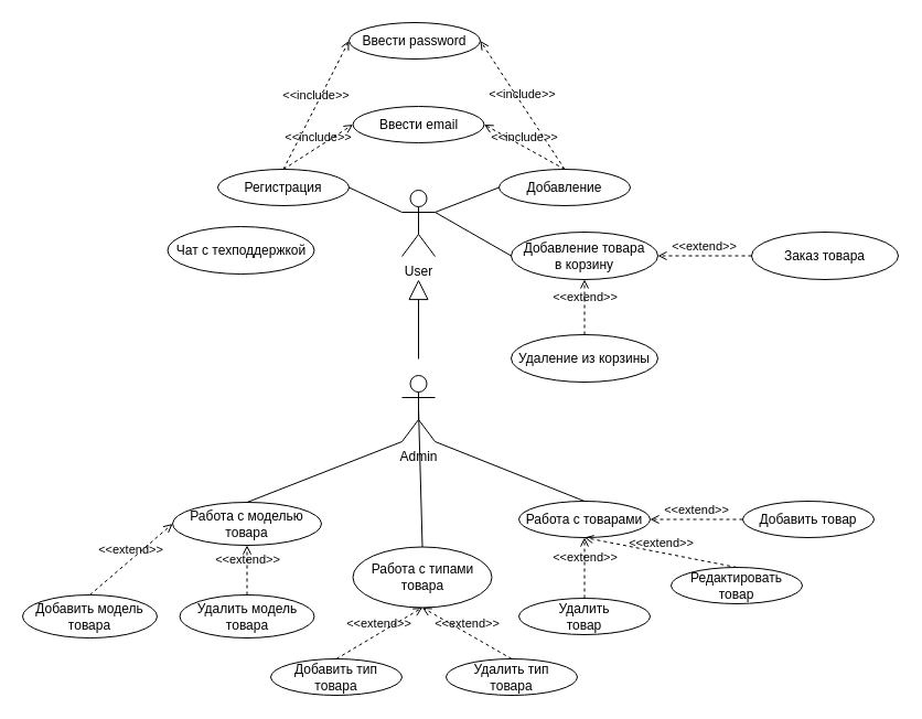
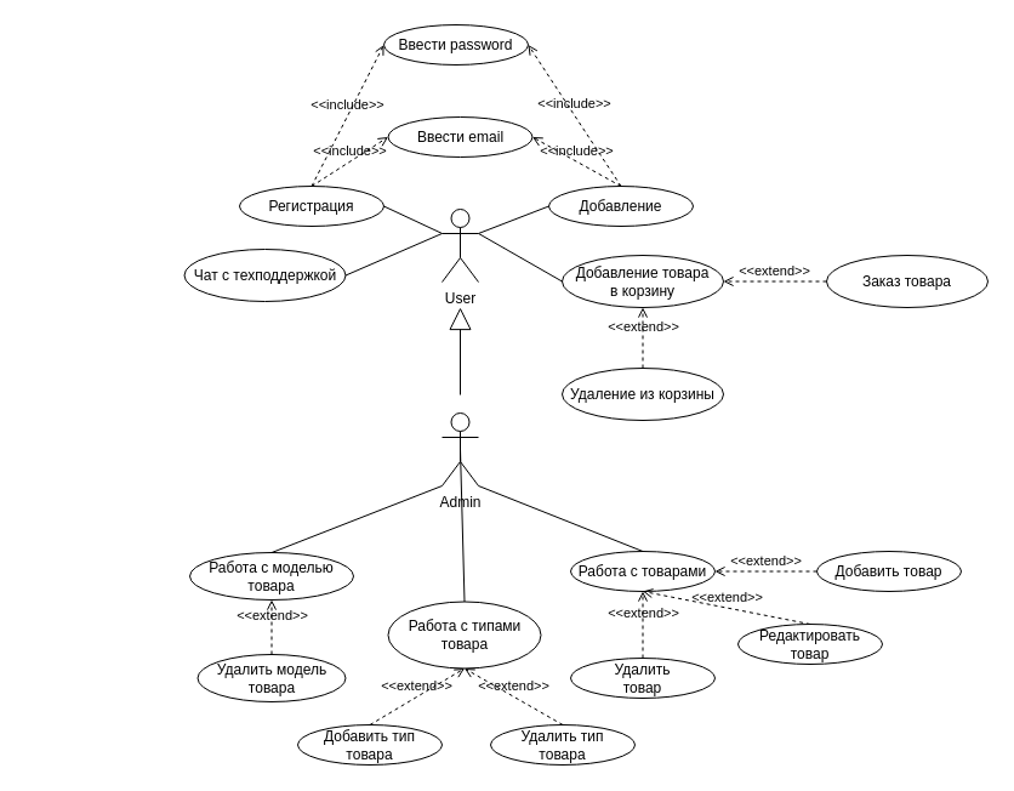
  <mxCell id="0" />
  <mxCell id="1" parent="0" />
  <mxCell id="2" value="User" style="shape=umlActor;verticalLabelPosition=bottom;verticalAlign=top;html=1;outlineConnect=0;" vertex="1" parent="1"><mxGeometry x="364" y="172" width="30" height="60" as="geometry" /></mxCell>
  <mxCell id="3" value="Admin" style="shape=umlActor;verticalLabelPosition=bottom;verticalAlign=top;html=1;outlineConnect=0;" vertex="1" parent="1"><mxGeometry x="364" y="340" width="30" height="60" as="geometry" /></mxCell>
  <mxCell id="4" value="Добавление" style="ellipse;whiteSpace=wrap;html=1;" vertex="1" parent="1"><mxGeometry x="452" y="153" width="119" height="33" as="geometry" /></mxCell>
  <mxCell id="5" value="Регистрация" style="ellipse;whiteSpace=wrap;html=1;" vertex="1" parent="1"><mxGeometry x="197" y="153" width="119" height="33" as="geometry" /></mxCell>
  <mxCell id="6" value="&amp;lt;&amp;lt;include&amp;gt;&amp;gt;" style="html=1;verticalAlign=bottom;labelBackgroundColor=none;endArrow=open;endFill=0;dashed=1;rounded=0;exitX=0.5;exitY=0;exitDx=0;exitDy=0;entryX=0;entryY=0.5;entryDx=0;entryDy=0;" edge="1" parent="1" source="5" target="10"><mxGeometry width="160" relative="1" as="geometry"><mxPoint x="566" y="468" as="sourcePoint" /><mxPoint x="726" y="468" as="targetPoint" /></mxGeometry></mxCell>
  <mxCell id="7" value="" style="endArrow=none;html=1;rounded=0;entryX=0;entryY=0.333;entryDx=0;entryDy=0;entryPerimeter=0;exitX=1;exitY=0.5;exitDx=0;exitDy=0;" edge="1" parent="1" source="5" target="2"><mxGeometry width="50" height="50" relative="1" as="geometry"><mxPoint x="228" y="438" as="sourcePoint" /><mxPoint x="278" y="388" as="targetPoint" /></mxGeometry></mxCell>
  <mxCell id="8" value="" style="endArrow=none;html=1;rounded=0;entryX=1;entryY=0.333;entryDx=0;entryDy=0;entryPerimeter=0;exitX=0;exitY=0.5;exitDx=0;exitDy=0;" edge="1" parent="1" source="4" target="2"><mxGeometry width="50" height="50" relative="1" as="geometry"><mxPoint x="455" y="225" as="sourcePoint" /><mxPoint x="503" y="248" as="targetPoint" /></mxGeometry></mxCell>
  <mxCell id="9" value="Ввести email" style="ellipse;whiteSpace=wrap;html=1;" vertex="1" parent="1"><mxGeometry x="319.5" y="96" width="119" height="33" as="geometry" /></mxCell>
  <mxCell id="10" value="Ввести password" style="ellipse;whiteSpace=wrap;html=1;" vertex="1" parent="1"><mxGeometry x="316" y="20" width="119" height="33" as="geometry" /></mxCell>
  <mxCell id="11" value="&amp;lt;&amp;lt;include&amp;gt;&amp;gt;" style="html=1;verticalAlign=bottom;labelBackgroundColor=none;endArrow=open;endFill=0;dashed=1;rounded=0;exitX=0.5;exitY=0;exitDx=0;exitDy=0;entryX=0;entryY=0.5;entryDx=0;entryDy=0;" edge="1" parent="1" source="5" target="9"><mxGeometry width="160" relative="1" as="geometry"><mxPoint x="135" y="480" as="sourcePoint" /><mxPoint x="295" y="480" as="targetPoint" /></mxGeometry></mxCell>
  <mxCell id="12" value="&amp;lt;&amp;lt;include&amp;gt;&amp;gt;" style="html=1;verticalAlign=bottom;labelBackgroundColor=none;endArrow=open;endFill=0;dashed=1;rounded=0;exitX=0.5;exitY=0;exitDx=0;exitDy=0;entryX=1;entryY=0.5;entryDx=0;entryDy=0;" edge="1" parent="1" source="4" target="10"><mxGeometry width="160" relative="1" as="geometry"><mxPoint x="633" y="159" as="sourcePoint" /><mxPoint x="793" y="159" as="targetPoint" /></mxGeometry></mxCell>
  <mxCell id="13" value="&amp;lt;&amp;lt;include&amp;gt;&amp;gt;" style="html=1;verticalAlign=bottom;labelBackgroundColor=none;endArrow=open;endFill=0;dashed=1;rounded=0;exitX=0.5;exitY=0;exitDx=0;exitDy=0;entryX=1;entryY=0.5;entryDx=0;entryDy=0;" edge="1" parent="1" source="4" target="9"><mxGeometry width="160" relative="1" as="geometry"><mxPoint x="494" y="313" as="sourcePoint" /><mxPoint x="654" y="313" as="targetPoint" /></mxGeometry></mxCell>
  <mxCell id="14" value="Добавить товар" style="ellipse;whiteSpace=wrap;html=1;" vertex="1" parent="1"><mxGeometry x="673" y="454" width="119" height="33" as="geometry" /></mxCell>
  <mxCell id="15" value="Редактировать&lt;div&gt;товар&lt;/div&gt;" style="ellipse;whiteSpace=wrap;html=1;" vertex="1" parent="1"><mxGeometry x="608" y="514" width="119" height="33" as="geometry" /></mxCell>
  <mxCell id="16" value="Удалить&lt;div&gt;товар&lt;/div&gt;" style="ellipse;whiteSpace=wrap;html=1;" vertex="1" parent="1"><mxGeometry x="470" y="542" width="119" height="33" as="geometry" /></mxCell>
  <mxCell id="17" value="Добавить тип&lt;div&gt;товара&lt;/div&gt;" style="ellipse;whiteSpace=wrap;html=1;" vertex="1" parent="1"><mxGeometry x="245" y="597" width="119" height="33" as="geometry" /></mxCell>
  <mxCell id="18" value="Удалить тип&lt;div&gt;товара&lt;/div&gt;" style="ellipse;whiteSpace=wrap;html=1;" vertex="1" parent="1"><mxGeometry x="404" y="597" width="119" height="33" as="geometry" /></mxCell>
  <mxCell id="19" value="Удалить модель&lt;div&gt;товара&lt;/div&gt;" style="ellipse;whiteSpace=wrap;html=1;" vertex="1" parent="1"><mxGeometry x="162.5" y="539" width="122" height="39" as="geometry" /></mxCell>
- <mxCell id="20" value="Добавить модель&lt;div&gt;товара&lt;/div&gt;" style="ellipse;whiteSpace=wrap;html=1;" vertex="1" parent="1"><mxGeometry x="20" y="539" width="122" height="39" as="geometry" /></mxCell>
  <mxCell id="21" value="Работа с товарами" style="ellipse;whiteSpace=wrap;html=1;" vertex="1" parent="1"><mxGeometry x="470" y="454" width="119" height="33" as="geometry" /></mxCell>
  <mxCell id="22" value="&amp;lt;&amp;lt;extend&amp;gt;&amp;gt;" style="html=1;verticalAlign=bottom;labelBackgroundColor=none;endArrow=open;endFill=0;dashed=1;rounded=0;exitX=0;exitY=0.5;exitDx=0;exitDy=0;entryX=1;entryY=0.5;entryDx=0;entryDy=0;" edge="1" parent="1" source="14" target="21"><mxGeometry width="160" relative="1" as="geometry"><mxPoint x="538.5" y="611" as="sourcePoint" /><mxPoint x="625" y="485" as="targetPoint" /></mxGeometry></mxCell>
  <mxCell id="23" value="&amp;lt;&amp;lt;extend&amp;gt;&amp;gt;" style="html=1;verticalAlign=bottom;labelBackgroundColor=none;endArrow=open;endFill=0;dashed=1;rounded=0;exitX=0.5;exitY=0;exitDx=0;exitDy=0;entryX=0.5;entryY=1;entryDx=0;entryDy=0;" edge="1" parent="1" source="16" target="21"><mxGeometry width="160" relative="1" as="geometry"><mxPoint x="807" y="562" as="sourcePoint" /><mxPoint x="524" y="518" as="targetPoint" /></mxGeometry></mxCell>
  <mxCell id="24" value="&amp;lt;&amp;lt;extend&amp;gt;&amp;gt;" style="html=1;verticalAlign=bottom;labelBackgroundColor=none;endArrow=open;endFill=0;dashed=1;rounded=0;entryX=0.5;entryY=1;entryDx=0;entryDy=0;exitX=0.5;exitY=0;exitDx=0;exitDy=0;" edge="1" parent="1" source="19" target="32"><mxGeometry width="160" relative="1" as="geometry"><mxPoint x="894" y="339" as="sourcePoint" /><mxPoint x="1054" y="339" as="targetPoint" /></mxGeometry></mxCell>
  <mxCell id="25" value="&amp;lt;&amp;lt;extend&amp;gt;&amp;gt;" style="html=1;verticalAlign=bottom;labelBackgroundColor=none;endArrow=open;endFill=0;dashed=1;rounded=0;entryX=0.5;entryY=1;entryDx=0;entryDy=0;exitX=0.5;exitY=0;exitDx=0;exitDy=0;" edge="1" parent="1" source="17" target="28"><mxGeometry width="160" relative="1" as="geometry"><mxPoint x="151" y="696" as="sourcePoint" /><mxPoint x="311" y="696" as="targetPoint" /></mxGeometry></mxCell>
  <mxCell id="26" value="&amp;lt;&amp;lt;extend&amp;gt;&amp;gt;" style="html=1;verticalAlign=bottom;labelBackgroundColor=none;endArrow=open;endFill=0;dashed=1;rounded=0;entryX=0.5;entryY=1;entryDx=0;entryDy=0;exitX=0.5;exitY=0;exitDx=0;exitDy=0;" edge="1" parent="1" source="18" target="28"><mxGeometry width="160" relative="1" as="geometry"><mxPoint x="247" y="615" as="sourcePoint" /><mxPoint x="407" y="615" as="targetPoint" /></mxGeometry></mxCell>
  <mxCell id="27" value="&amp;lt;&amp;lt;extend&amp;gt;&amp;gt;" style="html=1;verticalAlign=bottom;labelBackgroundColor=none;endArrow=open;endFill=0;dashed=1;rounded=0;exitX=0.5;exitY=0;exitDx=0;exitDy=0;entryX=0.5;entryY=1;entryDx=0;entryDy=0;" edge="1" parent="1" source="15" target="21"><mxGeometry width="160" relative="1" as="geometry"><mxPoint x="582.5" y="435" as="sourcePoint" /><mxPoint x="566" y="501" as="targetPoint" /></mxGeometry></mxCell>
  <mxCell id="28" value="Работа с типами&lt;div&gt;товара&lt;/div&gt;" style="ellipse;whiteSpace=wrap;html=1;" vertex="1" parent="1"><mxGeometry x="319.5" y="495.5" width="126" height="55" as="geometry" /></mxCell>
  <mxCell id="29" value="" style="endArrow=none;html=1;rounded=0;entryX=1;entryY=1;entryDx=0;entryDy=0;entryPerimeter=0;exitX=0.5;exitY=0;exitDx=0;exitDy=0;" edge="1" parent="1" source="21" target="3"><mxGeometry width="50" height="50" relative="1" as="geometry"><mxPoint x="503.5" y="404" as="sourcePoint" /><mxPoint x="445.5" y="427" as="targetPoint" /></mxGeometry></mxCell>
  <mxCell id="30" value="" style="endArrow=none;html=1;rounded=0;entryX=0.5;entryY=0.5;entryDx=0;entryDy=0;entryPerimeter=0;exitX=0.5;exitY=0;exitDx=0;exitDy=0;" edge="1" parent="1" source="28" target="3"><mxGeometry width="50" height="50" relative="1" as="geometry"><mxPoint x="540" y="549.5" as="sourcePoint" /><mxPoint x="404" y="495.5" as="targetPoint" /></mxGeometry></mxCell>
  <mxCell id="31" style="edgeStyle=orthogonalEdgeStyle;rounded=0;orthogonalLoop=1;jettySize=auto;html=1;exitX=0.5;exitY=1;exitDx=0;exitDy=0;" edge="1" parent="1" source="14" target="14"><mxGeometry relative="1" as="geometry" /></mxCell>
  <mxCell id="32" value="Работа с моделью&lt;div&gt;товара&lt;/div&gt;" style="ellipse;whiteSpace=wrap;html=1;" vertex="1" parent="1"><mxGeometry x="156" y="455" width="135" height="39" as="geometry" /></mxCell>
  <mxCell id="33" value="" style="endArrow=none;html=1;rounded=0;entryX=0;entryY=1;entryDx=0;entryDy=0;entryPerimeter=0;exitX=0.5;exitY=0;exitDx=0;exitDy=0;" edge="1" parent="1" source="32" target="3"><mxGeometry width="50" height="50" relative="1" as="geometry"><mxPoint x="627" y="390" as="sourcePoint" /><mxPoint x="491" y="336" as="targetPoint" /></mxGeometry></mxCell>
- <mxCell id="34" value="&amp;lt;&amp;lt;extend&amp;gt;&amp;gt;" style="html=1;verticalAlign=bottom;labelBackgroundColor=none;endArrow=open;endFill=0;dashed=1;rounded=0;exitX=0.5;exitY=0;exitDx=0;exitDy=0;entryX=0;entryY=0.5;entryDx=0;entryDy=0;" edge="1" parent="1" source="20" target="32"><mxGeometry width="160" relative="1" as="geometry"><mxPoint x="509" y="383" as="sourcePoint" /><mxPoint x="669" y="383" as="targetPoint" /></mxGeometry></mxCell>
  <mxCell id="35" value="Добавление товара&lt;div&gt;в корзину&lt;/div&gt;" style="ellipse;whiteSpace=wrap;html=1;" vertex="1" parent="1"><mxGeometry x="463" y="210" width="133" height="43" as="geometry" /></mxCell>
  <mxCell id="36" value="&amp;lt;&amp;lt;extend&amp;gt;&amp;gt;" style="html=1;verticalAlign=bottom;labelBackgroundColor=none;endArrow=open;endFill=0;dashed=1;rounded=0;exitX=0.5;exitY=0;exitDx=0;exitDy=0;entryX=0.5;entryY=1;entryDx=0;entryDy=0;" edge="1" parent="1" source="37" target="35"><mxGeometry width="160" relative="1" as="geometry"><mxPoint x="694" y="232" as="sourcePoint" /><mxPoint x="691" y="342.5" as="targetPoint" /></mxGeometry></mxCell>
  <mxCell id="37" value="&lt;div&gt;Удаление из корзины&lt;/div&gt;" style="ellipse;whiteSpace=wrap;html=1;" vertex="1" parent="1"><mxGeometry x="463" y="303" width="133" height="43" as="geometry" /></mxCell>
  <mxCell id="38" value="&lt;div&gt;Заказ товара&lt;/div&gt;" style="ellipse;whiteSpace=wrap;html=1;" vertex="1" parent="1"><mxGeometry x="681" y="210" width="133" height="43" as="geometry" /></mxCell>
  <mxCell id="39" value="&amp;lt;&amp;lt;extend&amp;gt;&amp;gt;" style="html=1;verticalAlign=bottom;labelBackgroundColor=none;endArrow=open;endFill=0;dashed=1;rounded=0;exitX=0;exitY=0.5;exitDx=0;exitDy=0;entryX=1;entryY=0.5;entryDx=0;entryDy=0;" edge="1" parent="1" source="38" target="35"><mxGeometry width="160" relative="1" as="geometry"><mxPoint x="669" y="389" as="sourcePoint" /><mxPoint x="712" y="334" as="targetPoint" /></mxGeometry></mxCell>
  <mxCell id="40" value="" style="endArrow=none;html=1;rounded=0;entryX=1;entryY=0.333;entryDx=0;entryDy=0;entryPerimeter=0;exitX=0;exitY=0.5;exitDx=0;exitDy=0;" edge="1" parent="1" source="35" target="2"><mxGeometry width="50" height="50" relative="1" as="geometry"><mxPoint x="462" y="179" as="sourcePoint" /><mxPoint x="404" y="202" as="targetPoint" /></mxGeometry></mxCell>
  <mxCell id="41" value="" style="endArrow=block;html=1;rounded=0;align=center;verticalAlign=bottom;endFill=0;labelBackgroundColor=none;endSize=16;strokeWidth=1;" edge="1" parent="1"><mxGeometry relative="1" as="geometry"><mxPoint x="379" y="325" as="sourcePoint" /><mxPoint x="379" y="253" as="targetPoint" /></mxGeometry></mxCell>
  <mxCell id="42" value="" style="resizable=0;html=1;align=center;verticalAlign=top;labelBackgroundColor=none;" connectable="0" vertex="1" parent="41"><mxGeometry relative="1" as="geometry" /></mxCell>
  <mxCell id="43" value="&lt;div&gt;Чат с техподдержкой&lt;/div&gt;" style="ellipse;whiteSpace=wrap;html=1;" vertex="1" parent="1"><mxGeometry x="151.5" y="205" width="133" height="43" as="geometry" /></mxCell>
+ <mxCell id="44" value="" style="endArrow=none;html=1;rounded=0;entryX=0;entryY=0.333;entryDx=0;entryDy=0;entryPerimeter=0;exitX=1;exitY=0.5;exitDx=0;exitDy=0;" edge="1" parent="1" source="43" target="2"><mxGeometry width="50" height="50" relative="1" as="geometry"><mxPoint x="271.5" y="237" as="sourcePoint" /><mxPoint x="319.5" y="260" as="targetPoint" /></mxGeometry></mxCell>
